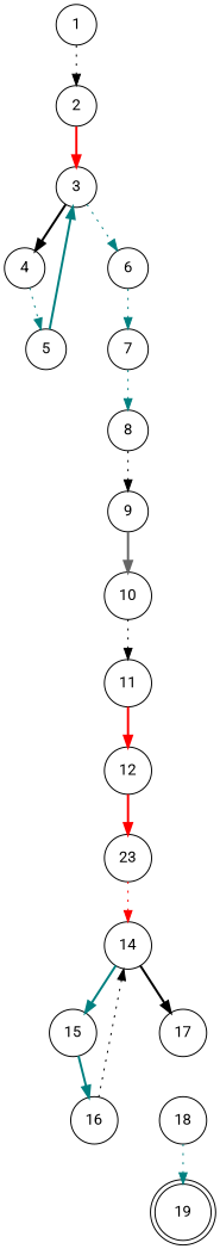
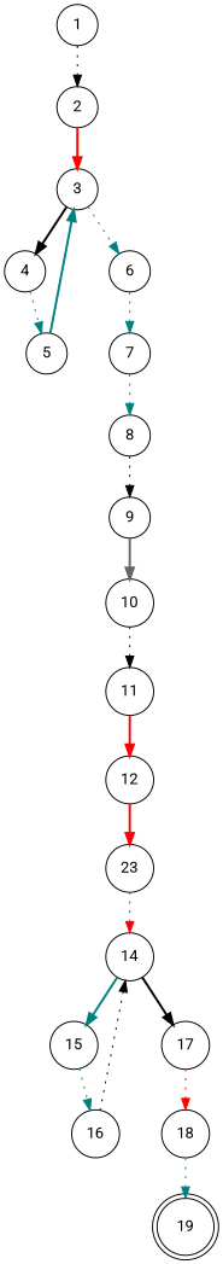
  digraph {
    fontname=Roboto
    node [fontname=Roboto shape=circle]
    edge [color=teal fontname=Roboto style=dotted]
    19 [shape=doublecircle]
    1
    2
    3
    4
    6
    5
    7
    8
    9
    10
    11
    12
    n14 [label=23]
    14
    15
    17
    16
    18
    1 -> 2 [color=black]
    2 -> 3 [color=red style=bold]
    3 -> 4 [color=black style=bold]
    3 -> 6
    4 -> 5
    6 -> 7
    5 -> 3 [style=bold]
    7 -> 8
    8 -> 9 [color=black]
    9 -> 10 [color=gray40 style=bold]
    10 -> 11 [color=black]
    11 -> 12 [color=red style=bold]
    12 -> n14 [color=red style=bold]
    n14 -> 14 [color=red]
    14 -> 15 [style=bold]
    14 -> 17 [color=black style=bold]
-   15 -> 16 [style=bold]
+   15 -> 16
+   17 -> 18 [color=red]
    16 -> 14 [color=black]
    18 -> 19
  }
